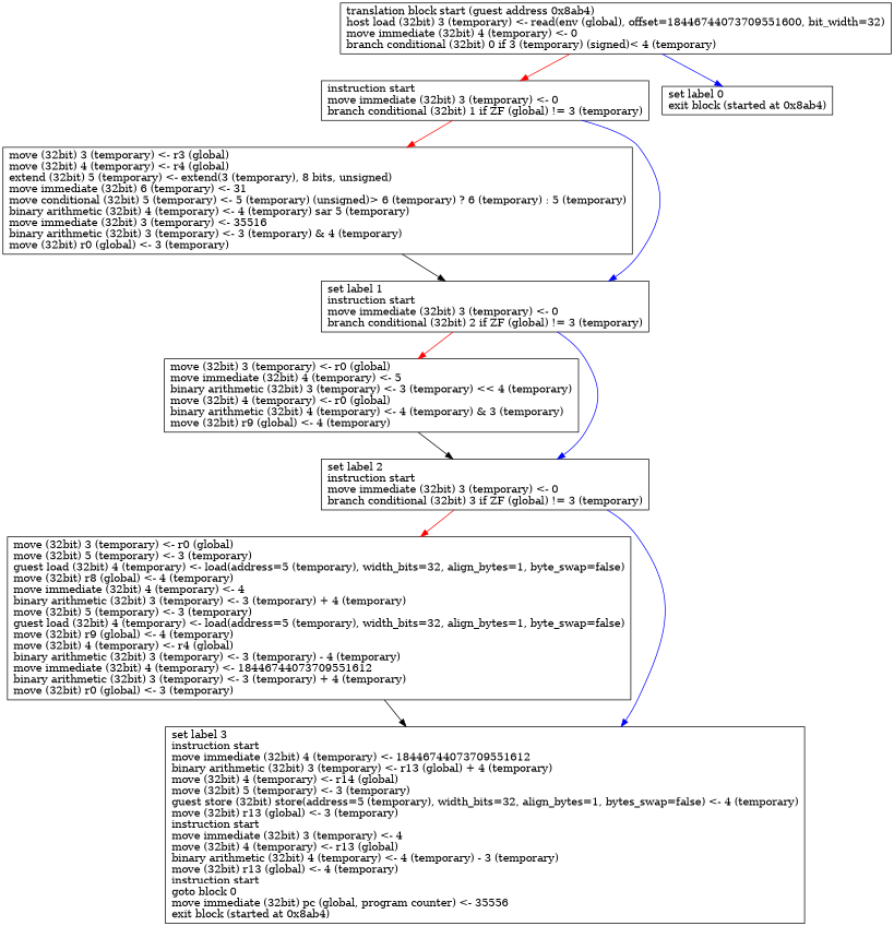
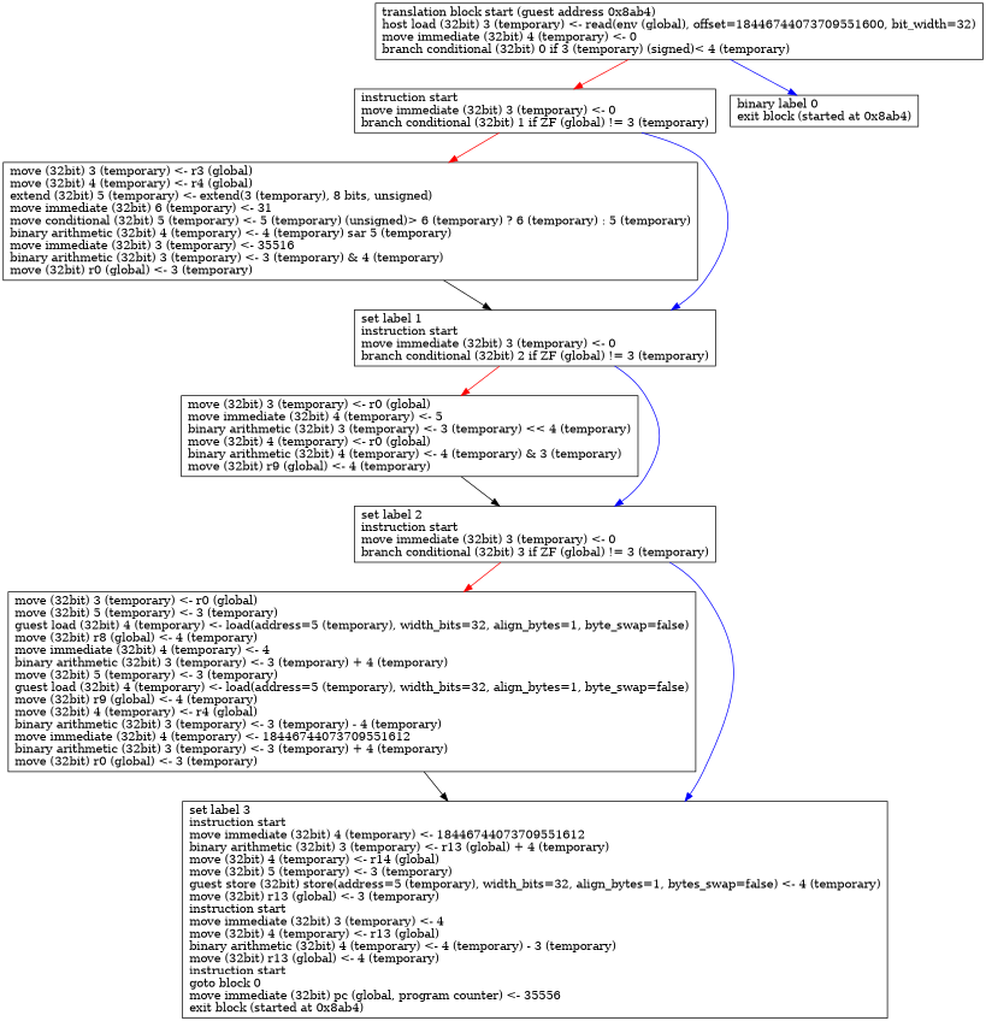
  strict digraph {
    node [shape=box]
    edge [color=red]
    n1 [label="translation block start (guest address 0x8ab4)\lhost load (32bit) 3 (temporary) <- read(env (global), offset=18446744073709551600, bit_width=32)\lmove immediate (32bit) 4 (temporary) <- 0\lbranch conditional (32bit) 0 if 3 (temporary) (signed)< 4 (temporary)\l"]
    n2 [label="instruction start\lmove immediate (32bit) 3 (temporary) <- 0\lbranch conditional (32bit) 1 if ZF (global) != 3 (temporary)\l"]
-   n3 [label="set label 0\lexit block (started at 0x8ab4)\l"]
+   n3 [label="binary label 0\lexit block (started at 0x8ab4)\l"]
    n4 [label="move (32bit) 3 (temporary) <- r3 (global)\lmove (32bit) 4 (temporary) <- r4 (global)\lextend (32bit) 5 (temporary) <- extend(3 (temporary), 8 bits, unsigned)\lmove immediate (32bit) 6 (temporary) <- 31\lmove conditional (32bit) 5 (temporary) <- 5 (temporary) (unsigned)> 6 (temporary) ? 6 (temporary) : 5 (temporary)\lbinary arithmetic (32bit) 4 (temporary) <- 4 (temporary) sar 5 (temporary)\lmove immediate (32bit) 3 (temporary) <- 35516\lbinary arithmetic (32bit) 3 (temporary) <- 3 (temporary) & 4 (temporary)\lmove (32bit) r0 (global) <- 3 (temporary)\l"]
    n5 [label="set label 1\linstruction start\lmove immediate (32bit) 3 (temporary) <- 0\lbranch conditional (32bit) 2 if ZF (global) != 3 (temporary)\l"]
    n6 [label="move (32bit) 3 (temporary) <- r0 (global)\lmove immediate (32bit) 4 (temporary) <- 5\lbinary arithmetic (32bit) 3 (temporary) <- 3 (temporary) << 4 (temporary)\lmove (32bit) 4 (temporary) <- r0 (global)\lbinary arithmetic (32bit) 4 (temporary) <- 4 (temporary) & 3 (temporary)\lmove (32bit) r9 (global) <- 4 (temporary)\l"]
    n7 [label="set label 2\linstruction start\lmove immediate (32bit) 3 (temporary) <- 0\lbranch conditional (32bit) 3 if ZF (global) != 3 (temporary)\l"]
    n8 [label="move (32bit) 3 (temporary) <- r0 (global)\lmove (32bit) 5 (temporary) <- 3 (temporary)\lguest load (32bit) 4 (temporary) <- load(address=5 (temporary), width_bits=32, align_bytes=1, byte_swap=false)\lmove (32bit) r8 (global) <- 4 (temporary)\lmove immediate (32bit) 4 (temporary) <- 4\lbinary arithmetic (32bit) 3 (temporary) <- 3 (temporary) + 4 (temporary)\lmove (32bit) 5 (temporary) <- 3 (temporary)\lguest load (32bit) 4 (temporary) <- load(address=5 (temporary), width_bits=32, align_bytes=1, byte_swap=false)\lmove (32bit) r9 (global) <- 4 (temporary)\lmove (32bit) 4 (temporary) <- r4 (global)\lbinary arithmetic (32bit) 3 (temporary) <- 3 (temporary) - 4 (temporary)\lmove immediate (32bit) 4 (temporary) <- 18446744073709551612\lbinary arithmetic (32bit) 3 (temporary) <- 3 (temporary) + 4 (temporary)\lmove (32bit) r0 (global) <- 3 (temporary)\l"]
    n9 [label="set label 3\linstruction start\lmove immediate (32bit) 4 (temporary) <- 18446744073709551612\lbinary arithmetic (32bit) 3 (temporary) <- r13 (global) + 4 (temporary)\lmove (32bit) 4 (temporary) <- r14 (global)\lmove (32bit) 5 (temporary) <- 3 (temporary)\lguest store (32bit) store(address=5 (temporary), width_bits=32, align_bytes=1, bytes_swap=false) <- 4 (temporary)\lmove (32bit) r13 (global) <- 3 (temporary)\linstruction start\lmove immediate (32bit) 3 (temporary) <- 4\lmove (32bit) 4 (temporary) <- r13 (global)\lbinary arithmetic (32bit) 4 (temporary) <- 4 (temporary) - 3 (temporary)\lmove (32bit) r13 (global) <- 4 (temporary)\linstruction start\lgoto block 0\lmove immediate (32bit) pc (global, program counter) <- 35556\lexit block (started at 0x8ab4)\l"]
    n1 -> n2
    n1 -> n3 [color=blue]
    n2 -> n4
    n2 -> n5 [color=blue]
    n4 -> n5 [color=black]
    n5 -> n6
    n5 -> n7 [color=blue]
    n6 -> n7 [color=black]
    n7 -> n8
    n7 -> n9 [color=blue]
    n8 -> n9 [color=black]
  }
